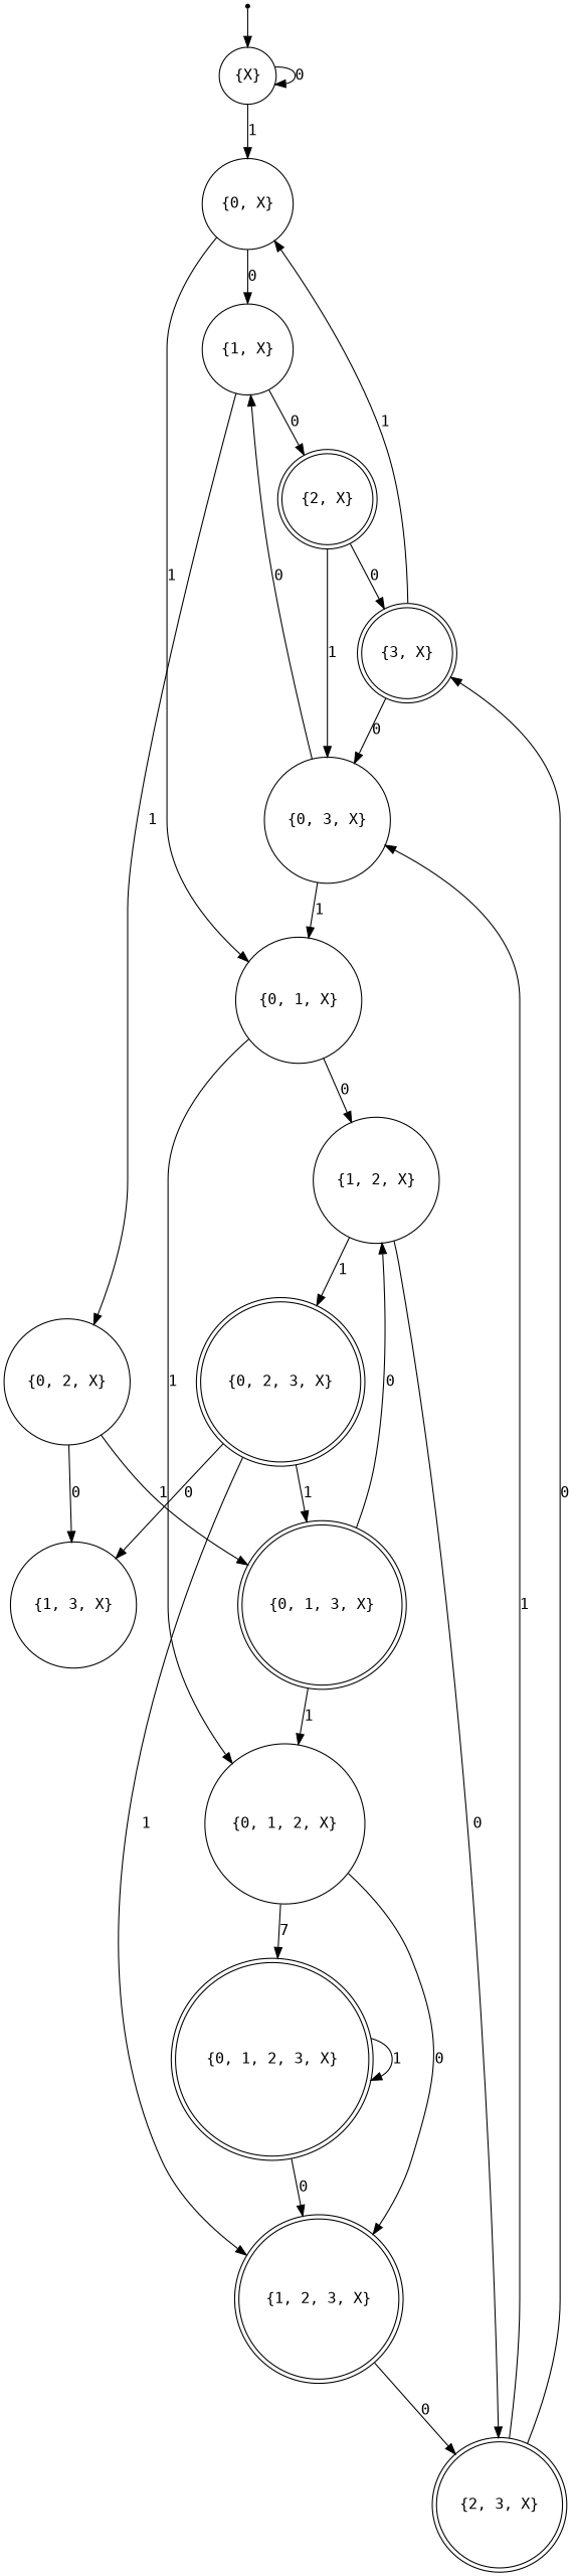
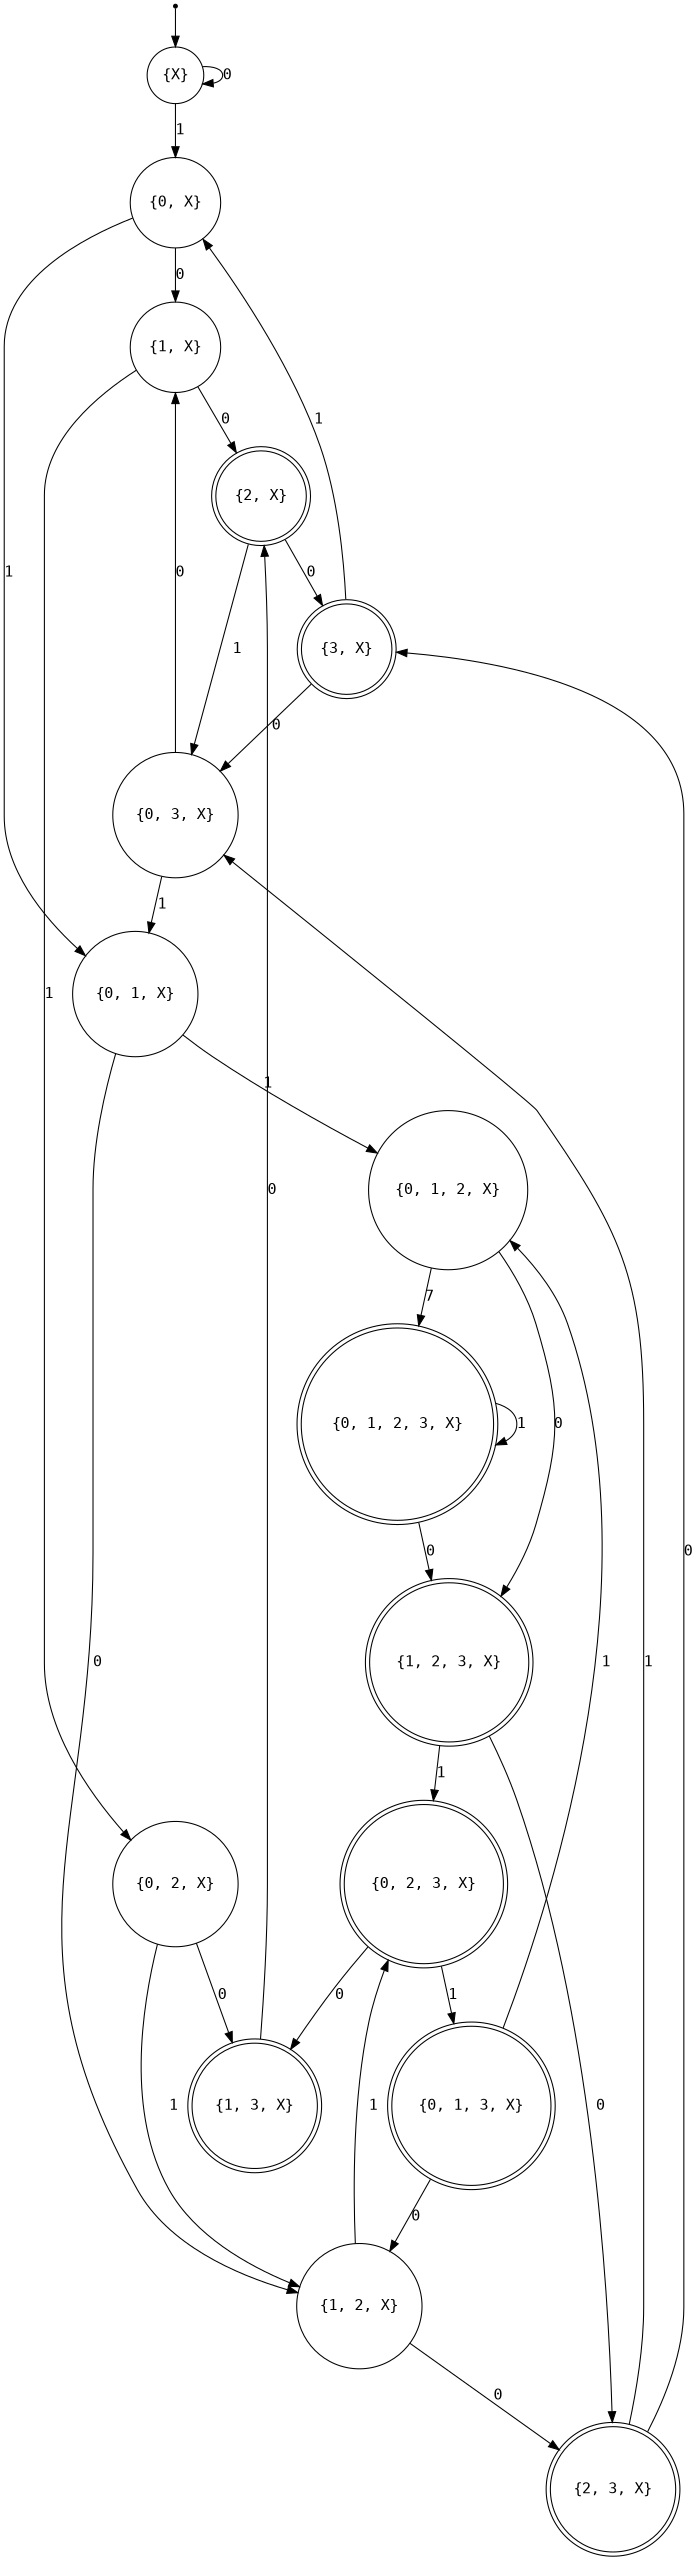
  digraph {
    fontname="DejaVu Sans Mono"
    node [fontname="DejaVu Sans Mono" shape=circle]
    edge [fontname="DejaVu Sans Mono"]
    __init [shape=point]
    "{X}"
    "{0, X}"
    "{1, X}"
    "{0, 1, X}"
    "{2, X}" [shape=doublecircle]
    "{0, 2, X}"
    "{0, 1, 2, X}"
    "{1, 2, X}"
    "{3, X}" [shape=doublecircle]
    "{0, 3, X}"
    "{0, 1, 3, X}" [shape=doublecircle]
-   "{1, 3, X}"
+   "{1, 3, X}" [shape=doublecircle]
    "{1, 2, 3, X}" [shape=doublecircle]
    "{0, 1, 2, 3, X}" [shape=doublecircle]
    "{0, 2, 3, X}" [shape=doublecircle]
    "{2, 3, X}" [shape=doublecircle]
    __init -> "{X}"
    "{X}" -> "{X}" [label=0]
    "{X}" -> "{0, X}" [label=1]
    "{0, X}" -> "{1, X}" [label=0]
    "{0, X}" -> "{0, 1, X}" [label=1]
    "{1, X}" -> "{2, X}" [label=0]
    "{1, X}" -> "{0, 2, X}" [label=1]
    "{0, 1, X}" -> "{0, 1, 2, X}" [label=1]
    "{0, 1, X}" -> "{1, 2, X}" [label=0]
    "{2, X}" -> "{3, X}" [label=0]
    "{2, X}" -> "{0, 3, X}" [label=1]
-   "{0, 2, X}" -> "{0, 1, 3, X}" [label=1]
+   "{0, 2, X}" -> "{1, 2, X}" [label=1]
    "{0, 2, X}" -> "{1, 3, X}" [label=0]
    "{0, 1, 2, X}" -> "{1, 2, 3, X}" [label=0]
    "{0, 1, 2, X}" -> "{0, 1, 2, 3, X}" [label=7]
    "{1, 2, X}" -> "{0, 2, 3, X}" [label=1]
    "{1, 2, X}" -> "{2, 3, X}" [label=0]
    "{3, X}" -> "{0, X}" [label=1]
    "{3, X}" -> "{0, 3, X}" [label=0]
    "{0, 3, X}" -> "{1, X}" [label=0]
    "{0, 3, X}" -> "{0, 1, X}" [label=1]
    "{0, 1, 3, X}" -> "{0, 1, 2, X}" [label=1]
    "{0, 1, 3, X}" -> "{1, 2, X}" [label=0]
-   "{0, 2, 3, X}" -> "{1, 2, 3, X}" [label=1]
+   "{1, 3, X}" -> "{2, X}" [label=0]
+   "{1, 2, 3, X}" -> "{0, 2, 3, X}" [label=1]
    "{1, 2, 3, X}" -> "{2, 3, X}" [label=0]
    "{0, 1, 2, 3, X}" -> "{1, 2, 3, X}" [label=0]
    "{0, 1, 2, 3, X}" -> "{0, 1, 2, 3, X}" [label=1]
    "{0, 2, 3, X}" -> "{0, 1, 3, X}" [label=1]
    "{0, 2, 3, X}" -> "{1, 3, X}" [label=0]
    "{2, 3, X}" -> "{3, X}" [label=0]
    "{2, 3, X}" -> "{0, 3, X}" [label=1]
  }
